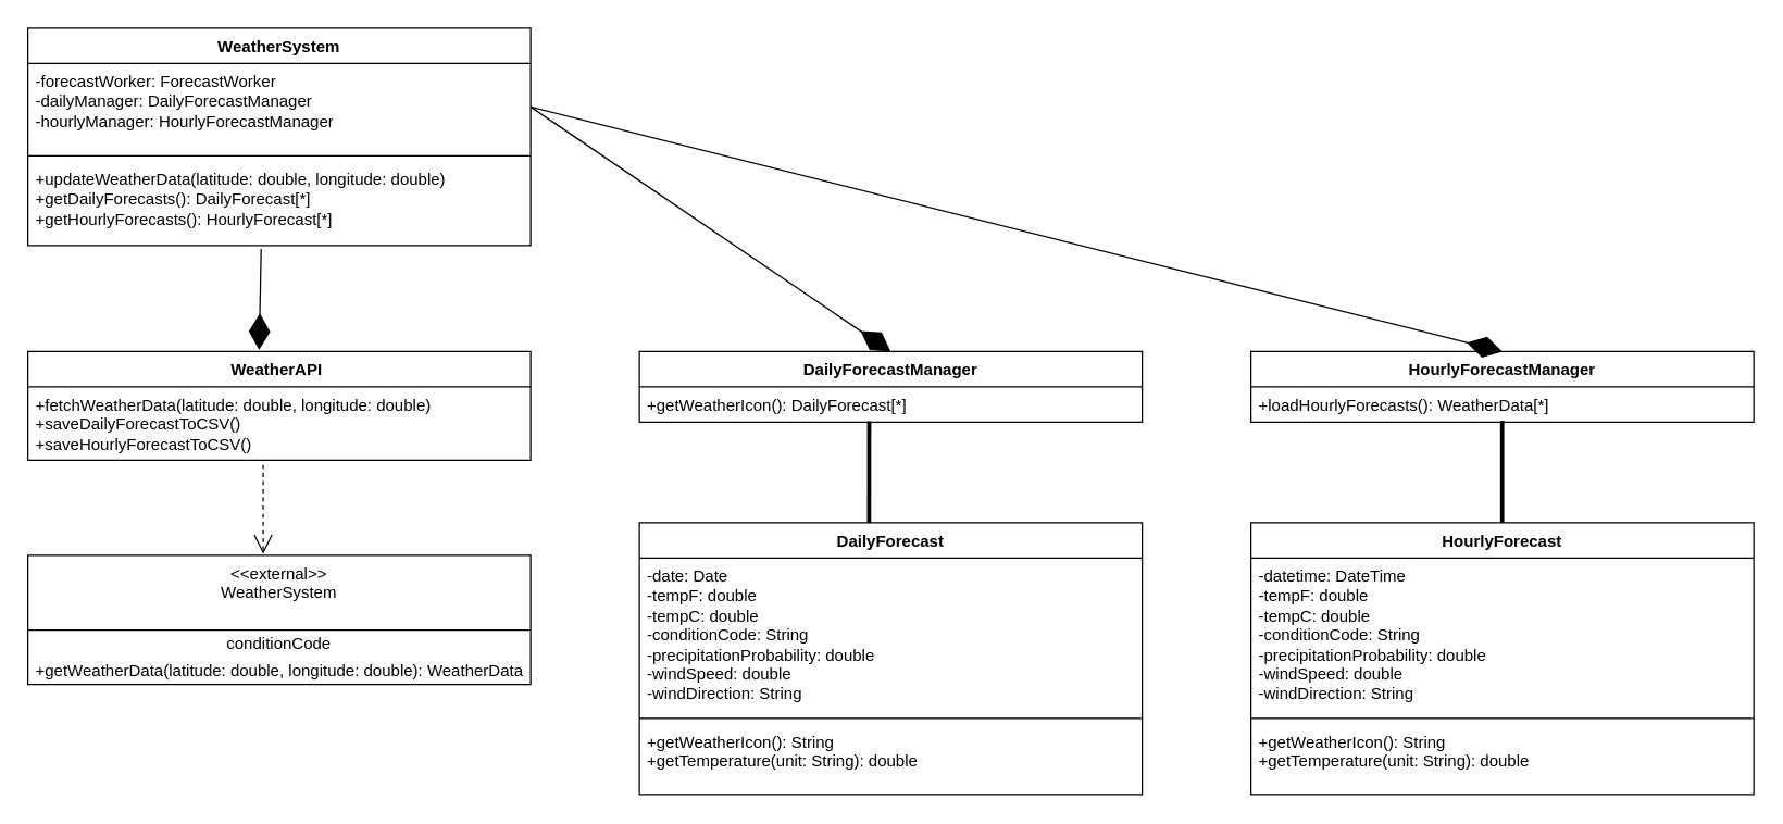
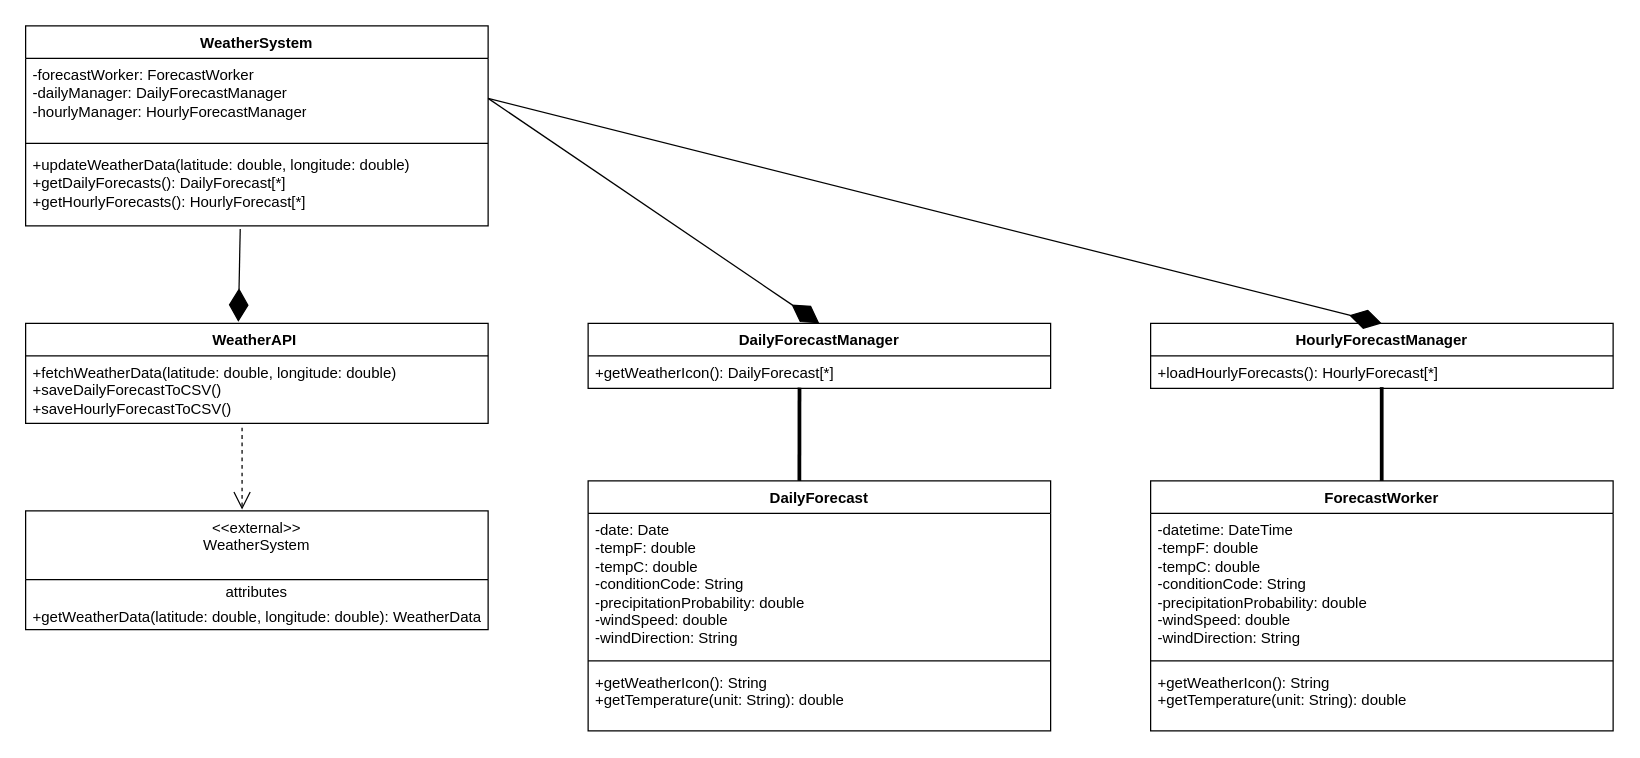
  <mxCell id="0" />
  <mxCell id="1" parent="0" />
  <mxCell id="2" value="WeatherSystem" style="swimlane;fontStyle=1;align=center;verticalAlign=top;childLayout=stackLayout;horizontal=1;startSize=26;horizontalStack=0;resizeParent=1;resizeParentMax=0;resizeLast=0;collapsible=1;marginBottom=0;whiteSpace=wrap;html=1;" vertex="1" parent="1"><mxGeometry x="20" y="20" width="370" height="160" as="geometry"><mxRectangle x="-1330" y="290" width="130" height="30" as="alternateBounds" /></mxGeometry></mxCell>
  <mxCell id="3" value="&lt;div&gt;-forecastWorker: ForecastWorker&lt;br/&gt;-dailyManager: DailyForecastManager&lt;br/&gt;-hourlyManager: HourlyForecastManager&lt;/div&gt;" style="text;strokeColor=none;fillColor=none;align=left;verticalAlign=top;spacingLeft=4;spacingRight=4;overflow=hidden;rotatable=0;points=[[0,0.5],[1,0.5]];portConstraint=eastwest;whiteSpace=wrap;html=1;" vertex="1" parent="2"><mxGeometry y="26" width="370" height="64" as="geometry" /></mxCell>
  <mxCell id="4" value="" style="line;strokeWidth=1;fillColor=none;align=left;verticalAlign=middle;spacingTop=-1;spacingLeft=3;spacingRight=3;rotatable=0;labelPosition=right;points=[];portConstraint=eastwest;strokeColor=inherit;" vertex="1" parent="2"><mxGeometry y="90" width="370" height="8" as="geometry" /></mxCell>
  <mxCell id="5" value="&lt;div&gt;+updateWeatherData(latitude: double, longitude: double)&lt;br/&gt;+getDailyForecasts(): DailyForecast[*]&lt;br/&gt;+getHourlyForecasts(): HourlyForecast[*]&lt;/div&gt;" style="text;strokeColor=none;fillColor=none;align=left;verticalAlign=top;spacingLeft=4;spacingRight=4;overflow=hidden;rotatable=0;points=[[0,0.5],[1,0.5]];portConstraint=eastwest;whiteSpace=wrap;html=1;" vertex="1" parent="2"><mxGeometry y="98" width="370" height="62" as="geometry" /></mxCell>
  <mxCell id="6" value="&lt;div&gt;WeatherAPI&amp;nbsp;&lt;/div&gt;" style="swimlane;fontStyle=1;align=center;verticalAlign=top;childLayout=stackLayout;horizontal=1;startSize=26;horizontalStack=0;resizeParent=1;resizeParentMax=0;resizeLast=0;collapsible=1;marginBottom=0;whiteSpace=wrap;html=1;" vertex="1" parent="1"><mxGeometry x="20" y="258" width="370" height="80" as="geometry" /></mxCell>
  <mxCell id="7" value="&lt;div&gt;+fetchWeatherData(latitude: double, longitude: double)&lt;br/&gt;+saveDailyForecastToCSV()&lt;br/&gt;+saveHourlyForecastToCSV()&lt;/div&gt;" style="text;strokeColor=none;fillColor=none;align=left;verticalAlign=top;spacingLeft=4;spacingRight=4;overflow=hidden;rotatable=0;points=[[0,0.5],[1,0.5]];portConstraint=eastwest;whiteSpace=wrap;html=1;" vertex="1" parent="6"><mxGeometry y="26" width="370" height="54" as="geometry" /></mxCell>
  <mxCell id="8" value="&lt;div&gt;DailyForecastManager&lt;/div&gt;" style="swimlane;fontStyle=1;align=center;verticalAlign=top;childLayout=stackLayout;horizontal=1;startSize=26;horizontalStack=0;resizeParent=1;resizeParentMax=0;resizeLast=0;collapsible=1;marginBottom=0;whiteSpace=wrap;html=1;" vertex="1" parent="1"><mxGeometry x="470" y="258" width="370" height="52" as="geometry" /></mxCell>
  <mxCell id="9" value="&lt;div&gt;+getWeatherIcon(): DailyForecast[*]&lt;/div&gt;" style="text;strokeColor=none;fillColor=none;align=left;verticalAlign=top;spacingLeft=4;spacingRight=4;overflow=hidden;rotatable=0;points=[[0,0.5],[1,0.5]];portConstraint=eastwest;whiteSpace=wrap;html=1;" vertex="1" parent="8"><mxGeometry y="26" width="370" height="26" as="geometry" /></mxCell>
  <mxCell id="10" value="&lt;div&gt;HourlyForecastManager&lt;/div&gt;" style="swimlane;fontStyle=1;align=center;verticalAlign=top;childLayout=stackLayout;horizontal=1;startSize=26;horizontalStack=0;resizeParent=1;resizeParentMax=0;resizeLast=0;collapsible=1;marginBottom=0;whiteSpace=wrap;html=1;" vertex="1" parent="1"><mxGeometry x="920" y="258" width="370" height="52" as="geometry" /></mxCell>
- <mxCell id="11" value="&lt;div&gt;+loadHourlyForecasts(): WeatherData[*]&lt;/div&gt;" style="text;strokeColor=none;fillColor=none;align=left;verticalAlign=top;spacingLeft=4;spacingRight=4;overflow=hidden;rotatable=0;points=[[0,0.5],[1,0.5]];portConstraint=eastwest;whiteSpace=wrap;html=1;" vertex="1" parent="10"><mxGeometry y="26" width="370" height="26" as="geometry" /></mxCell>
+ <mxCell id="11" value="&lt;div&gt;+loadHourlyForecasts(): HourlyForecast[*]&lt;/div&gt;" style="text;strokeColor=none;fillColor=none;align=left;verticalAlign=top;spacingLeft=4;spacingRight=4;overflow=hidden;rotatable=0;points=[[0,0.5],[1,0.5]];portConstraint=eastwest;whiteSpace=wrap;html=1;" vertex="1" parent="10"><mxGeometry y="26" width="370" height="26" as="geometry" /></mxCell>
  <mxCell id="12" value="&lt;div&gt;DailyForecast&lt;/div&gt;" style="swimlane;fontStyle=1;align=center;verticalAlign=top;childLayout=stackLayout;horizontal=1;startSize=26;horizontalStack=0;resizeParent=1;resizeParentMax=0;resizeLast=0;collapsible=1;marginBottom=0;whiteSpace=wrap;html=1;" vertex="1" parent="1"><mxGeometry x="470" y="384" width="370" height="200" as="geometry" /></mxCell>
  <mxCell id="13" value="&lt;div&gt;-date: Date&amp;nbsp;&lt;/div&gt;&lt;div&gt;-tempF: double&amp;nbsp;&lt;/div&gt;&lt;div&gt;-tempC: double&amp;nbsp;&lt;/div&gt;&lt;div&gt;-conditionCode: String&amp;nbsp;&lt;/div&gt;&lt;div&gt;-precipitationProbability: double&amp;nbsp;&lt;/div&gt;&lt;div&gt;-windSpeed: double&amp;nbsp;&lt;/div&gt;&lt;div&gt;-windDirection: String&lt;/div&gt;" style="text;strokeColor=none;fillColor=none;align=left;verticalAlign=top;spacingLeft=4;spacingRight=4;overflow=hidden;rotatable=0;points=[[0,0.5],[1,0.5]];portConstraint=eastwest;whiteSpace=wrap;html=1;" vertex="1" parent="12"><mxGeometry y="26" width="370" height="114" as="geometry" /></mxCell>
  <mxCell id="14" value="" style="line;strokeWidth=1;fillColor=none;align=left;verticalAlign=middle;spacingTop=-1;spacingLeft=3;spacingRight=3;rotatable=0;labelPosition=right;points=[];portConstraint=eastwest;strokeColor=inherit;" vertex="1" parent="12"><mxGeometry y="140" width="370" height="8" as="geometry" /></mxCell>
  <mxCell id="15" value="&lt;div&gt;+getWeatherIcon(): String&amp;nbsp;&lt;/div&gt;&lt;div&gt;+getTemperature(unit: String): double&lt;/div&gt;" style="text;strokeColor=none;fillColor=none;align=left;verticalAlign=top;spacingLeft=4;spacingRight=4;overflow=hidden;rotatable=0;points=[[0,0.5],[1,0.5]];portConstraint=eastwest;whiteSpace=wrap;html=1;" vertex="1" parent="12"><mxGeometry y="148" width="370" height="52" as="geometry" /></mxCell>
- <mxCell id="16" value="&lt;div&gt;HourlyForecast&lt;/div&gt;" style="swimlane;fontStyle=1;align=center;verticalAlign=top;childLayout=stackLayout;horizontal=1;startSize=26;horizontalStack=0;resizeParent=1;resizeParentMax=0;resizeLast=0;collapsible=1;marginBottom=0;whiteSpace=wrap;html=1;" vertex="1" parent="1"><mxGeometry x="920" y="384" width="370" height="200" as="geometry" /></mxCell>
+ <mxCell id="16" value="&lt;div&gt;ForecastWorker&lt;/div&gt;" style="swimlane;fontStyle=1;align=center;verticalAlign=top;childLayout=stackLayout;horizontal=1;startSize=26;horizontalStack=0;resizeParent=1;resizeParentMax=0;resizeLast=0;collapsible=1;marginBottom=0;whiteSpace=wrap;html=1;" vertex="1" parent="1"><mxGeometry x="920" y="384" width="370" height="200" as="geometry" /></mxCell>
  <mxCell id="17" value="&lt;div&gt;-datetime: DateTime&amp;nbsp;&lt;/div&gt;&lt;div&gt;-tempF: double&amp;nbsp;&lt;/div&gt;&lt;div&gt;-tempC: double&amp;nbsp;&lt;/div&gt;&lt;div&gt;-conditionCode: String&amp;nbsp;&lt;/div&gt;&lt;div&gt;-precipitationProbability: double&amp;nbsp;&lt;/div&gt;&lt;div&gt;-windSpeed: double&amp;nbsp;&lt;/div&gt;&lt;div&gt;-windDirection: String&lt;/div&gt;" style="text;strokeColor=none;fillColor=none;align=left;verticalAlign=top;spacingLeft=4;spacingRight=4;overflow=hidden;rotatable=0;points=[[0,0.5],[1,0.5]];portConstraint=eastwest;whiteSpace=wrap;html=1;" vertex="1" parent="16"><mxGeometry y="26" width="370" height="114" as="geometry" /></mxCell>
  <mxCell id="18" value="" style="line;strokeWidth=1;fillColor=none;align=left;verticalAlign=middle;spacingTop=-1;spacingLeft=3;spacingRight=3;rotatable=0;labelPosition=right;points=[];portConstraint=eastwest;strokeColor=inherit;" vertex="1" parent="16"><mxGeometry y="140" width="370" height="8" as="geometry" /></mxCell>
  <mxCell id="19" value="&lt;div&gt;+getWeatherIcon(): String&amp;nbsp;&lt;/div&gt;&lt;div&gt;+getTemperature(unit: String): double&lt;/div&gt;" style="text;strokeColor=none;fillColor=none;align=left;verticalAlign=top;spacingLeft=4;spacingRight=4;overflow=hidden;rotatable=0;points=[[0,0.5],[1,0.5]];portConstraint=eastwest;whiteSpace=wrap;html=1;" vertex="1" parent="16"><mxGeometry y="148" width="370" height="52" as="geometry" /></mxCell>
  <mxCell id="20" value="&amp;lt;&amp;lt;&lt;span style=&quot;background-color: transparent; color: light-dark(rgb(0, 0, 0), rgb(255, 255, 255));&quot;&gt;external&lt;/span&gt;&lt;span style=&quot;background-color: transparent; color: light-dark(rgb(0, 0, 0), rgb(255, 255, 255));&quot;&gt;&amp;gt;&amp;gt;&lt;/span&gt;&lt;br&gt;&lt;div&gt;WeatherSystem&lt;/div&gt;" style="swimlane;fontStyle=0;align=center;verticalAlign=top;childLayout=stackLayout;horizontal=1;startSize=55;horizontalStack=0;resizeParent=1;resizeParentMax=0;resizeLast=0;collapsible=0;marginBottom=0;html=1;whiteSpace=wrap;" vertex="1" parent="1"><mxGeometry x="20" y="408" width="370" height="95" as="geometry" /></mxCell>
- <mxCell id="21" value="conditionCode" style="text;html=1;strokeColor=none;fillColor=none;align=center;verticalAlign=middle;spacingLeft=4;spacingRight=4;overflow=hidden;rotatable=0;points=[[0,0.5],[1,0.5]];portConstraint=eastwest;whiteSpace=wrap;" vertex="1" parent="20"><mxGeometry y="55" width="370" height="20" as="geometry" /></mxCell>
+ <mxCell id="21" value="attributes" style="text;html=1;strokeColor=none;fillColor=none;align=center;verticalAlign=middle;spacingLeft=4;spacingRight=4;overflow=hidden;rotatable=0;points=[[0,0.5],[1,0.5]];portConstraint=eastwest;whiteSpace=wrap;" vertex="1" parent="20"><mxGeometry y="55" width="370" height="20" as="geometry" /></mxCell>
  <mxCell id="22" value="&lt;div&gt;+getWeatherData(latitude: double, longitude: double): WeatherData&lt;/div&gt;" style="text;html=1;strokeColor=none;fillColor=none;align=left;verticalAlign=middle;spacingLeft=4;spacingRight=4;overflow=hidden;rotatable=0;points=[[0,0.5],[1,0.5]];portConstraint=eastwest;whiteSpace=wrap;" vertex="1" parent="20"><mxGeometry y="75" width="370" height="20" as="geometry" /></mxCell>
  <mxCell id="23" value="" style="endArrow=diamondThin;endFill=1;endSize=24;html=1;rounded=0;fontSize=12;curved=1;exitX=0.464;exitY=1.039;exitDx=0;exitDy=0;exitPerimeter=0;entryX=0.46;entryY=-0.015;entryDx=0;entryDy=0;entryPerimeter=0;" edge="1" parent="1" source="5" target="6"><mxGeometry width="160" relative="1" as="geometry"><mxPoint x="140" y="226" as="sourcePoint" /><mxPoint x="300" y="226" as="targetPoint" /></mxGeometry></mxCell>
  <mxCell id="24" value="" style="endArrow=diamondThin;endFill=1;endSize=24;html=1;rounded=0;fontSize=12;curved=1;entryX=0.5;entryY=0;entryDx=0;entryDy=0;exitX=1;exitY=0.5;exitDx=0;exitDy=0;" edge="1" parent="1" source="3" target="10"><mxGeometry width="160" relative="1" as="geometry"><mxPoint x="460" y="-32" as="sourcePoint" /><mxPoint x="1175" y="148" as="targetPoint" /></mxGeometry></mxCell>
  <mxCell id="25" value="" style="endArrow=diamondThin;endFill=1;endSize=24;html=1;rounded=0;fontSize=12;curved=1;exitX=1;exitY=0.5;exitDx=0;exitDy=0;entryX=0.5;entryY=0;entryDx=0;entryDy=0;" edge="1" parent="1" source="3" target="8"><mxGeometry width="160" relative="1" as="geometry"><mxPoint x="620" y="-2" as="sourcePoint" /><mxPoint x="780" y="-2" as="targetPoint" /></mxGeometry></mxCell>
  <mxCell id="26" value="" style="endArrow=open;endSize=12;dashed=1;html=1;rounded=0;fontSize=12;curved=1;exitX=0.468;exitY=1.064;exitDx=0;exitDy=0;exitPerimeter=0;entryX=0.468;entryY=-0.011;entryDx=0;entryDy=0;entryPerimeter=0;" edge="1" parent="1" source="7" target="20"><mxGeometry width="160" relative="1" as="geometry"><mxPoint x="-170" y="491.44" as="sourcePoint" /><mxPoint x="-10" y="491.44" as="targetPoint" /></mxGeometry></mxCell>
  <mxCell id="27" value="" style="endArrow=none;startArrow=none;endFill=0;startFill=0;endSize=8;html=1;verticalAlign=bottom;labelBackgroundColor=none;strokeWidth=3;rounded=0;fontSize=12;curved=1;exitX=0.457;exitY=0.977;exitDx=0;exitDy=0;exitPerimeter=0;" edge="1" parent="1" source="9"><mxGeometry width="160" relative="1" as="geometry"><mxPoint x="641.79" y="311.352" as="sourcePoint" /><mxPoint x="639" y="384" as="targetPoint" /></mxGeometry></mxCell>
  <mxCell id="28" value="" style="endArrow=none;startArrow=none;endFill=0;startFill=0;endSize=8;html=1;verticalAlign=bottom;labelBackgroundColor=none;strokeWidth=3;rounded=0;fontSize=12;curved=1;exitX=0.457;exitY=0.977;exitDx=0;exitDy=0;exitPerimeter=0;" edge="1" parent="1"><mxGeometry width="160" relative="1" as="geometry"><mxPoint x="1104.87" y="309" as="sourcePoint" /><mxPoint x="1104.87" y="384" as="targetPoint" /></mxGeometry></mxCell>
